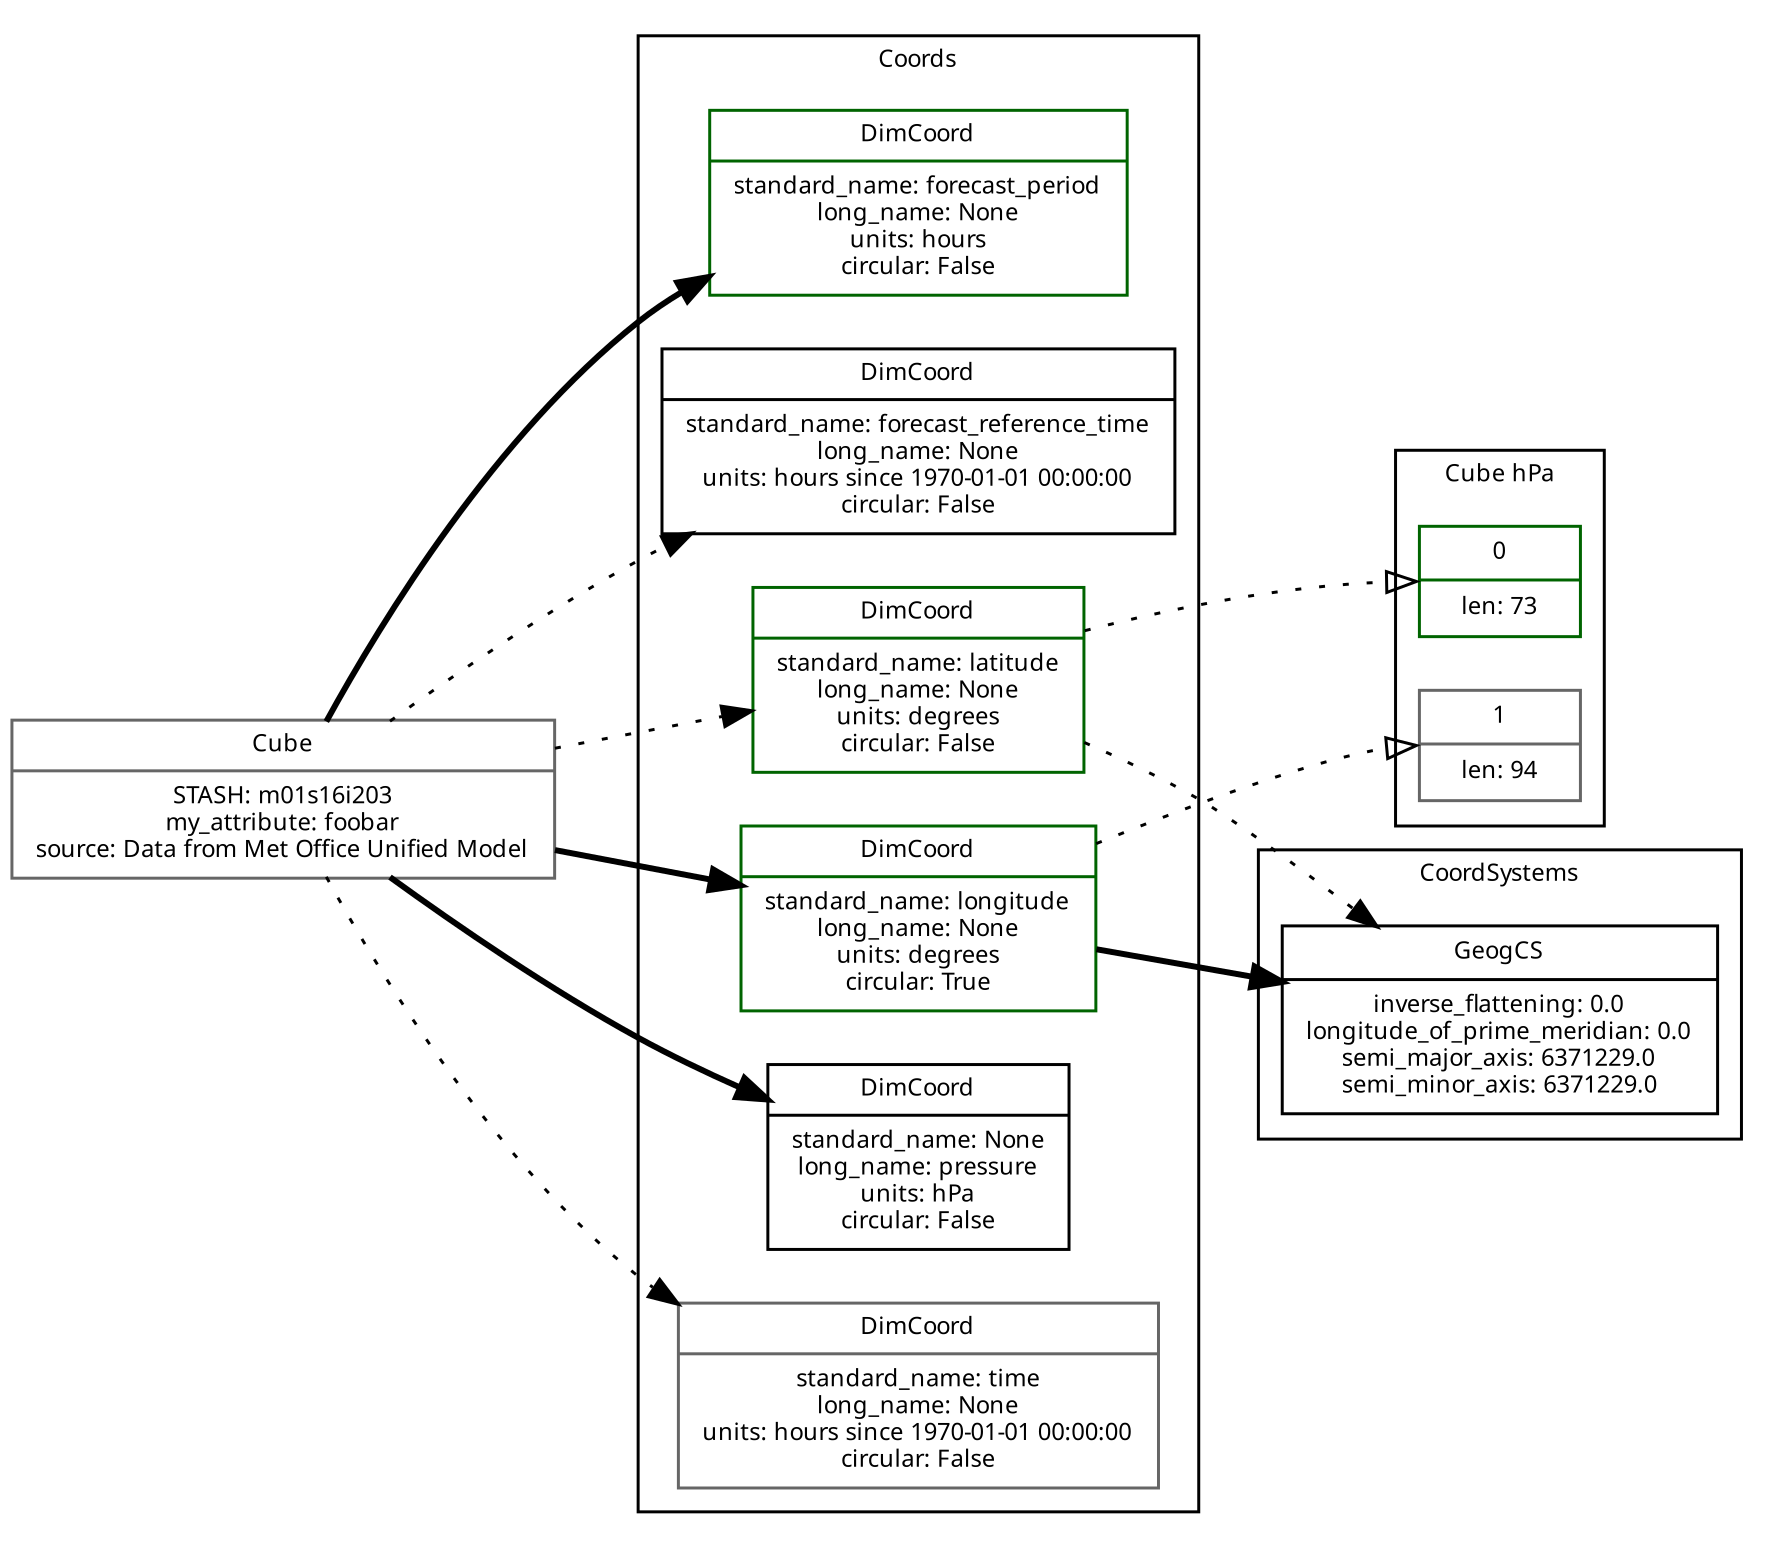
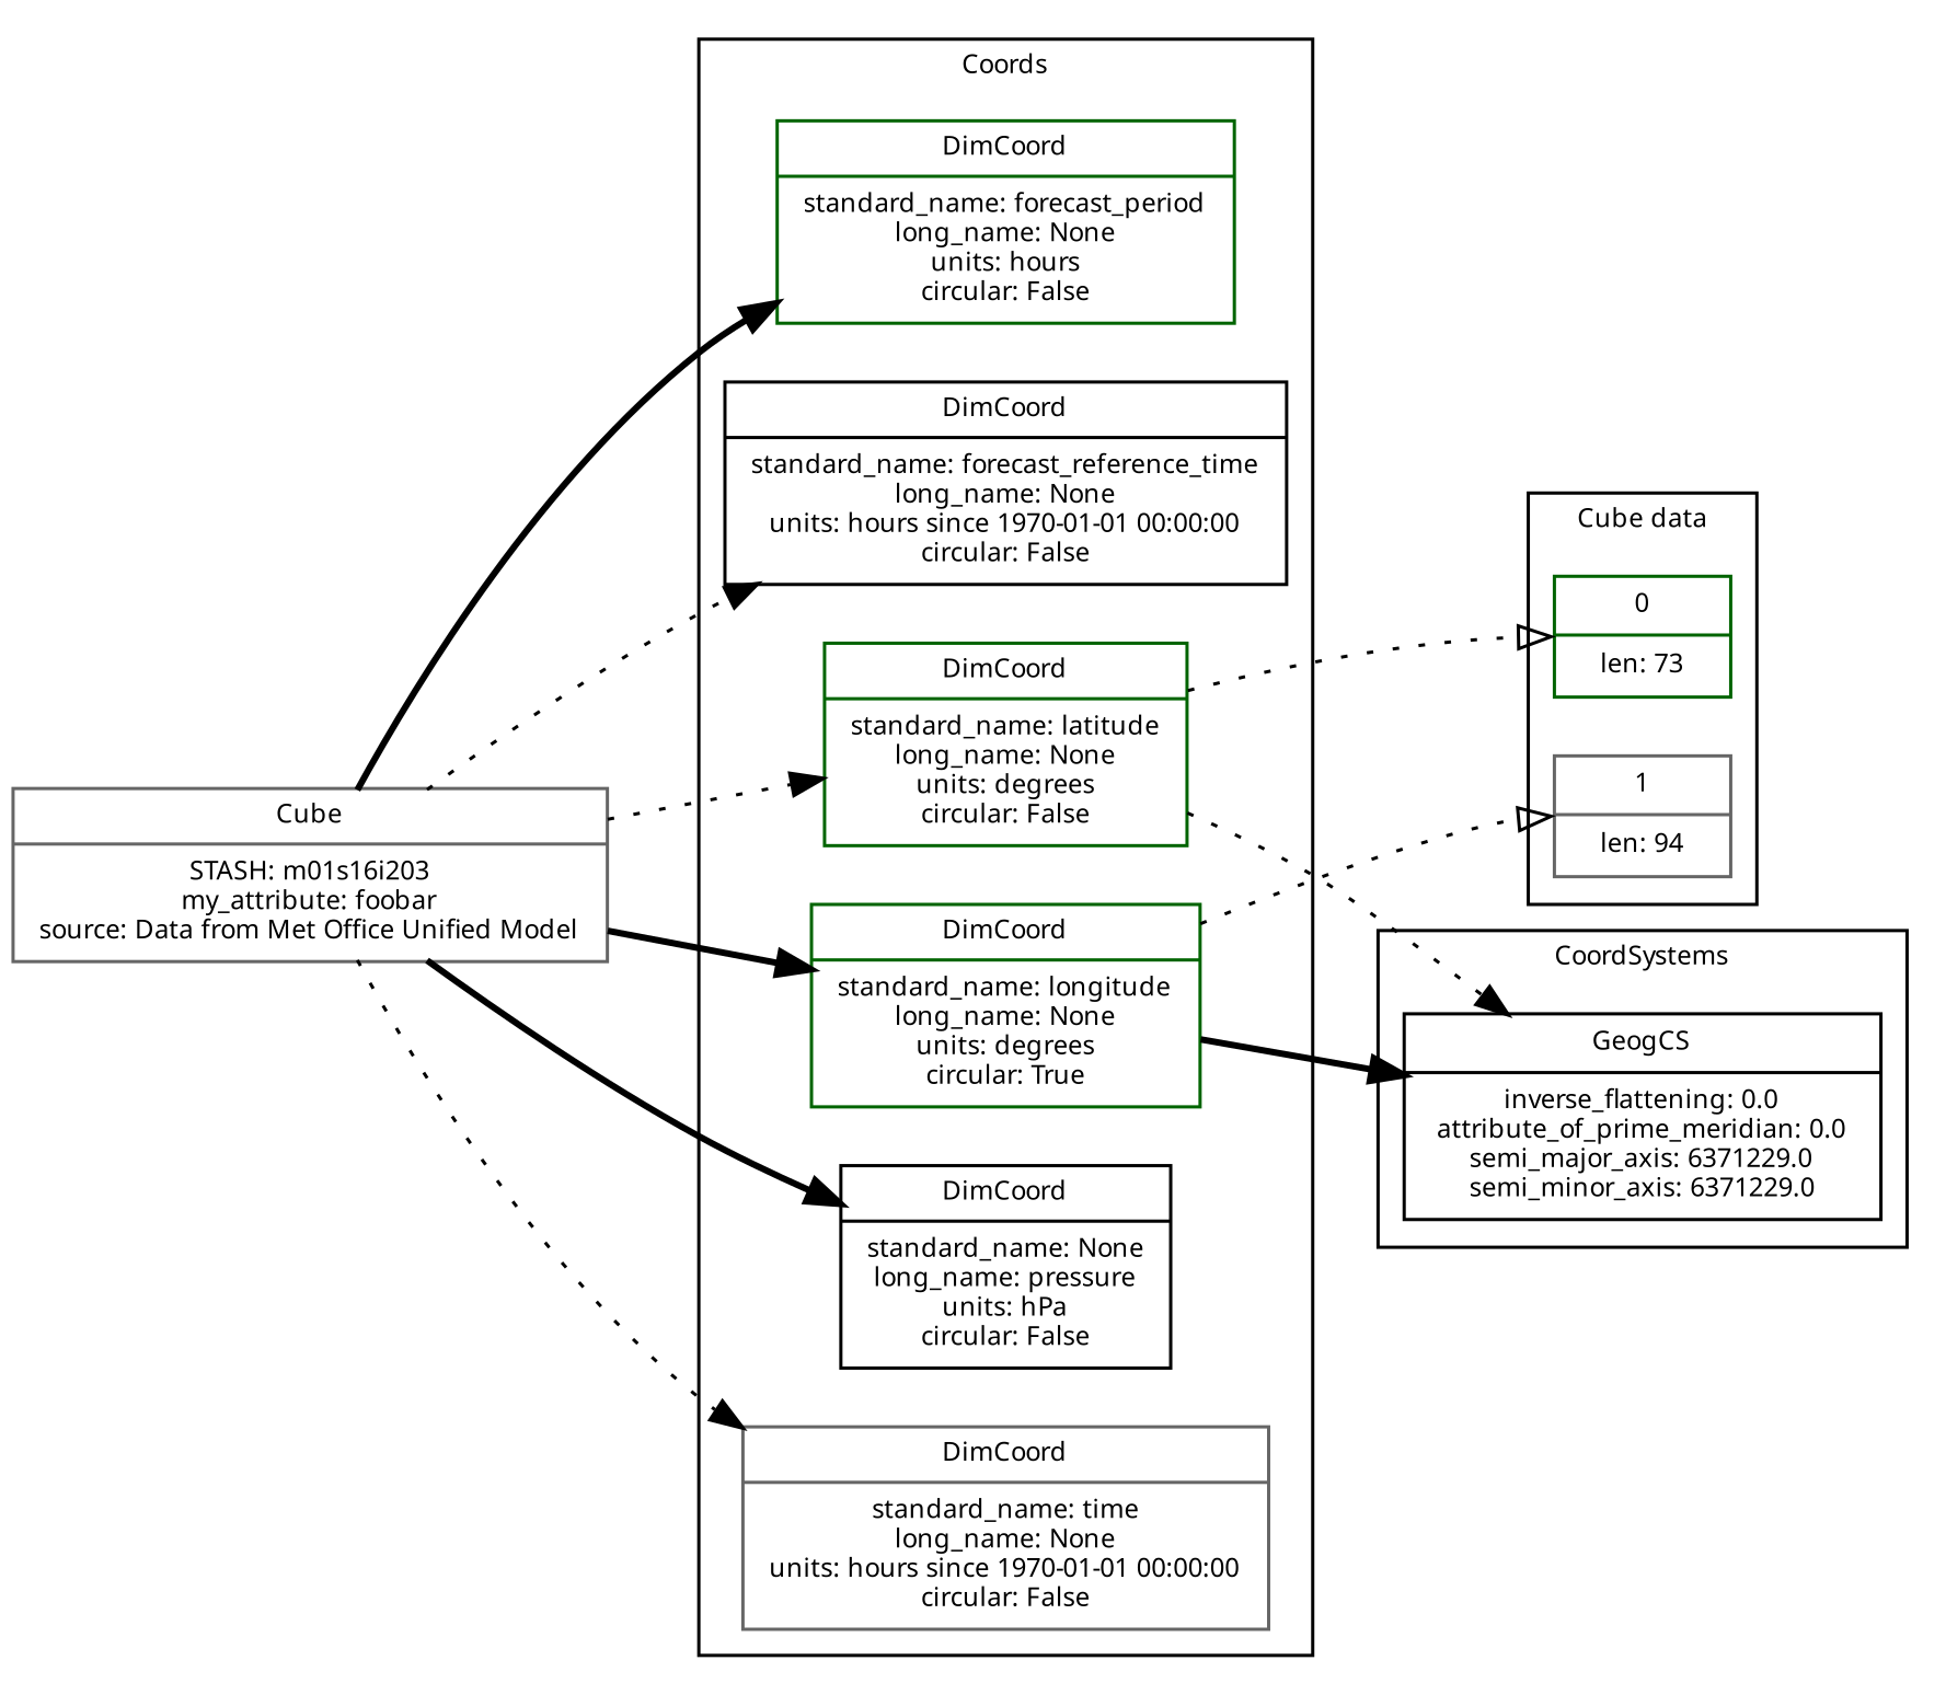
  digraph {
    fontname="Noto Sans"
    fontsize=8
    rankdir=LR
    node [color=darkgreen fontname="Noto Sans" fontsize=8 shape=record]
    edge [arrowhead=normal fontname="Noto Sans" style=dotted]
    n1 [label="0|len: 73"]
    n2 [color=gray40 label="1|len: 94"]
    n3 [label="DimCoord|standard_name: forecast_period\nlong_name: None\nunits: hours\ncircular: False"]
    n4 [color=black label="DimCoord|standard_name: forecast_reference_time\nlong_name: None\nunits: hours since 1970-01-01 00:00:00\ncircular: False"]
    n5 [label="DimCoord|standard_name: latitude\nlong_name: None\nunits: degrees\ncircular: False"]
    n6 [label="DimCoord|standard_name: longitude\nlong_name: None\nunits: degrees\ncircular: True"]
    n7 [color=black label="DimCoord|standard_name: None\nlong_name: pressure\nunits: hPa\ncircular: False"]
    n8 [color=gray40 label="DimCoord|standard_name: time\nlong_name: None\nunits: hours since 1970-01-01 00:00:00\ncircular: False"]
-   n9 [color=black label="GeogCS|inverse_flattening: 0.0\nlongitude_of_prime_meridian: 0.0\nsemi_major_axis: 6371229.0\nsemi_minor_axis: 6371229.0"]
+   n9 [color=black label="GeogCS|inverse_flattening: 0.0\nattribute_of_prime_meridian: 0.0\nsemi_major_axis: 6371229.0\nsemi_minor_axis: 6371229.0"]
    n10 [color=gray40 label="Cube|STASH: m01s16i203\nmy_attribute: foobar\nsource: Data from Met Office Unified Model"]
    subgraph cluster_1 {
-     label="Cube hPa"
+     label="Cube data"
      n1
      n2
    }
    subgraph cluster_2 {
      label=Coords
      n3
      n4
      n5
      n6
      n7
      n8
    }
    subgraph cluster_3 {
      label=CoordSystems
      n9
    }
    n5 -> n1 [arrowhead=onormal headport=w]
    n5 -> n9
    n6 -> n2 [arrowhead=onormal headport=w]
    n6 -> n9 [style=bold]
    n10 -> n3 [style=bold]
    n10 -> n4
    n10 -> n5
    n10 -> n6 [style=bold]
    n10 -> n7 [style=bold]
    n10 -> n8
  }
